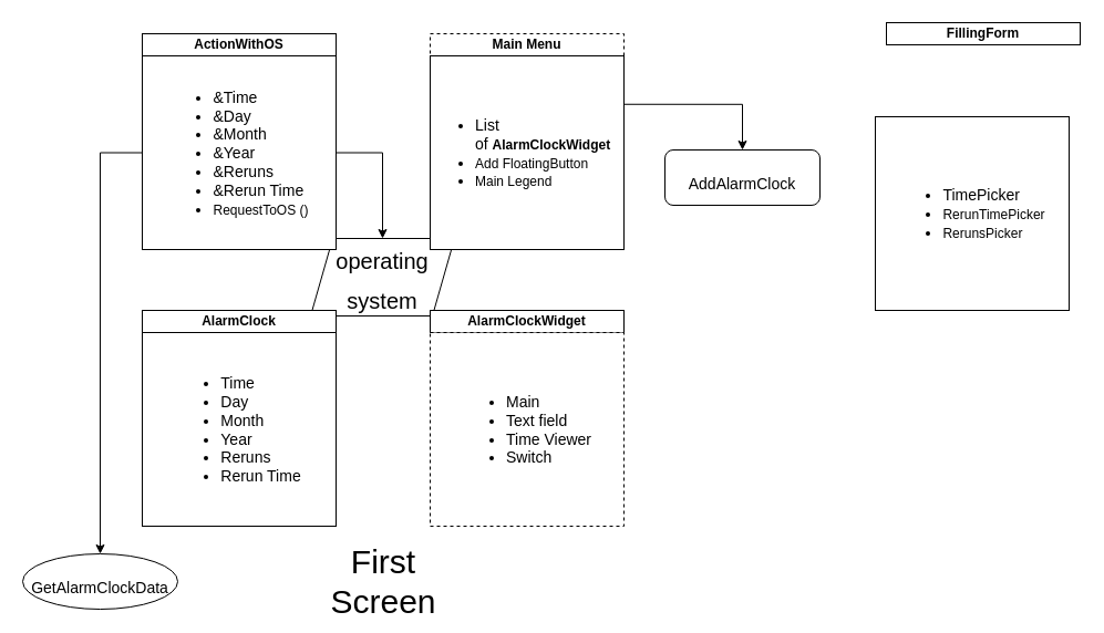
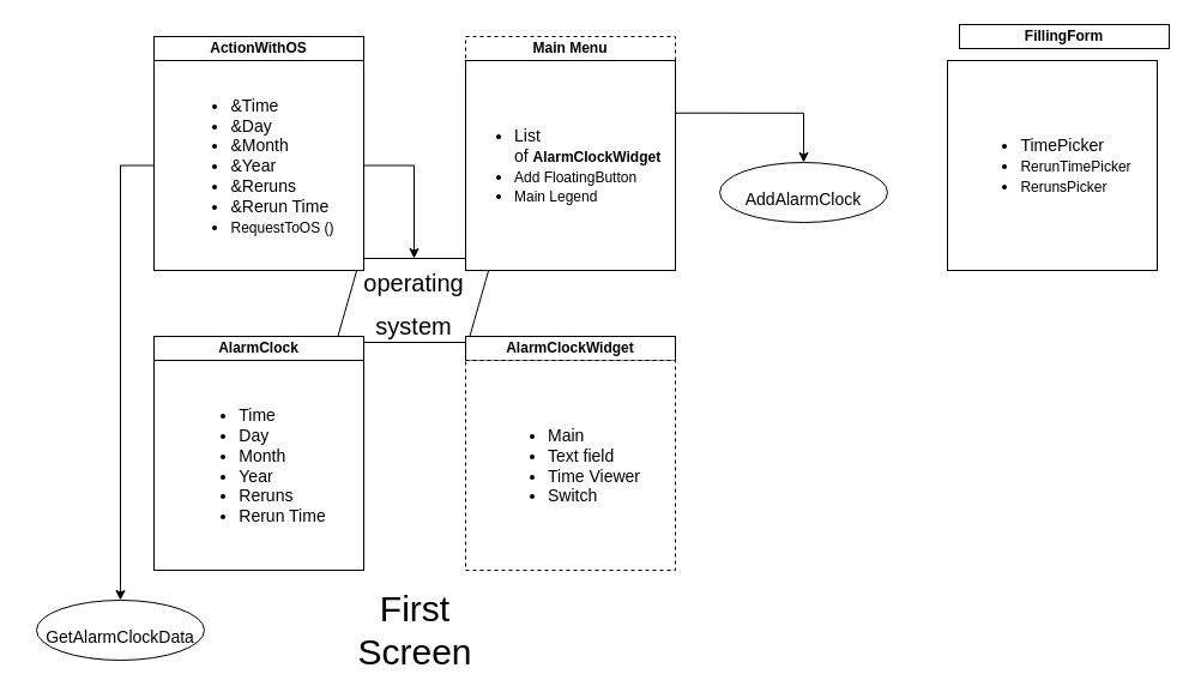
  <mxCell id="0" />
  <mxCell id="1" parent="0" />
  <mxCell id="2" value="&lt;font style=&quot;font-size: 20px&quot;&gt;operating&lt;br&gt;system&lt;br&gt;&lt;/font&gt;" style="shape=parallelogram;perimeter=parallelogramPerimeter;whiteSpace=wrap;html=1;fixedSize=1;fontSize=30;" vertex="1" parent="1"><mxGeometry x="280" y="215" width="130" height="70" as="geometry" /></mxCell>
  <mxCell id="3" value="&lt;b&gt;AlarmClock&lt;/b&gt;" style="rounded=0;whiteSpace=wrap;html=1;" vertex="1" parent="1"><mxGeometry x="128" y="280" width="175" height="20" as="geometry" /></mxCell>
  <mxCell id="4" value="&lt;div style=&quot;text-align: justify&quot;&gt;&lt;h1 style=&quot;text-align: justify ; font-size: 14px&quot;&gt;&lt;ul&gt;&lt;li&gt;&lt;span style=&quot;font-weight: normal&quot;&gt;Time&lt;/span&gt;&lt;/li&gt;&lt;li&gt;&lt;span style=&quot;font-weight: normal&quot;&gt;Day&lt;/span&gt;&lt;/li&gt;&lt;li&gt;&lt;span style=&quot;font-weight: normal&quot;&gt;Month&lt;/span&gt;&lt;/li&gt;&lt;li&gt;&lt;span style=&quot;font-weight: normal&quot;&gt;Year&lt;/span&gt;&lt;/li&gt;&lt;li&gt;&lt;span style=&quot;font-weight: normal&quot;&gt;Reruns&lt;br&gt;&lt;/span&gt;&lt;/li&gt;&lt;li&gt;&lt;span&gt;&lt;span style=&quot;font-weight: normal&quot;&gt;Rerun Time&lt;/span&gt;&lt;br&gt;&lt;/span&gt;&lt;/li&gt;&lt;/ul&gt;&lt;/h1&gt;&lt;/div&gt;&lt;div style=&quot;text-align: justify&quot;&gt;&lt;/div&gt;" style="whiteSpace=wrap;html=1;aspect=fixed;" vertex="1" parent="1"><mxGeometry x="128" y="300" width="175" height="175" as="geometry" /></mxCell>
  <mxCell id="5" value="&lt;b&gt;AlarmClockWidget&lt;/b&gt;" style="rounded=0;whiteSpace=wrap;html=1;" vertex="1" parent="1"><mxGeometry x="388" y="280" width="175" height="20" as="geometry" /></mxCell>
  <mxCell id="6" value="&lt;div style=&quot;text-align: justify&quot;&gt;&lt;h1 style=&quot;text-align: justify ; font-size: 14px&quot;&gt;&lt;ul&gt;&lt;li&gt;&lt;span style=&quot;font-weight: normal&quot;&gt;Main&lt;/span&gt;&lt;/li&gt;&lt;li&gt;&lt;span style=&quot;font-weight: normal&quot;&gt;Text field&lt;/span&gt;&lt;/li&gt;&lt;li&gt;&lt;span style=&quot;font-weight: normal&quot;&gt;Time Viewer&lt;/span&gt;&lt;/li&gt;&lt;li&gt;&lt;span style=&quot;font-weight: normal&quot;&gt;Switch&lt;/span&gt;&lt;/li&gt;&lt;/ul&gt;&lt;/h1&gt;&lt;/div&gt;&lt;div style=&quot;text-align: justify&quot;&gt;&lt;/div&gt;" style="whiteSpace=wrap;html=1;aspect=fixed;dashed=1;" vertex="1" parent="1"><mxGeometry x="388" y="300" width="175" height="175" as="geometry" /></mxCell>
  <mxCell id="7" value="&lt;b&gt;ActionWithOS&lt;/b&gt;" style="rounded=0;whiteSpace=wrap;html=1;" vertex="1" parent="1"><mxGeometry x="128" y="30" width="175" height="20" as="geometry" /></mxCell>
  <mxCell id="8" style="edgeStyle=orthogonalEdgeStyle;rounded=0;orthogonalLoop=1;jettySize=auto;html=1;exitX=1;exitY=0.5;exitDx=0;exitDy=0;entryX=0.5;entryY=0;entryDx=0;entryDy=0;fontSize=30;" edge="1" parent="1" source="10" target="2"><mxGeometry relative="1" as="geometry" /></mxCell>
  <mxCell id="9" style="edgeStyle=orthogonalEdgeStyle;rounded=0;orthogonalLoop=1;jettySize=auto;html=1;exitX=0;exitY=0.5;exitDx=0;exitDy=0;entryX=0.5;entryY=0;entryDx=0;entryDy=0;endArrow=classic;endFill=1;fontSize=30;" edge="1" parent="1" source="10" target="15"><mxGeometry relative="1" as="geometry" /></mxCell>
  <mxCell id="10" value="&lt;div style=&quot;text-align: justify&quot;&gt;&lt;h1 style=&quot;text-align: justify ; font-size: 14px&quot;&gt;&lt;ul&gt;&lt;li&gt;&lt;span style=&quot;font-weight: normal&quot;&gt;&amp;amp;Time&lt;/span&gt;&lt;/li&gt;&lt;li&gt;&lt;span style=&quot;font-weight: normal&quot;&gt;&amp;amp;Day&lt;/span&gt;&lt;/li&gt;&lt;li&gt;&lt;span style=&quot;font-weight: normal&quot;&gt;&amp;amp;Month&lt;/span&gt;&lt;/li&gt;&lt;li&gt;&lt;span style=&quot;font-weight: normal&quot;&gt;&amp;amp;Year&lt;/span&gt;&lt;/li&gt;&lt;li&gt;&lt;span style=&quot;font-weight: normal&quot;&gt;&amp;amp;Reruns&lt;br&gt;&lt;/span&gt;&lt;/li&gt;&lt;li&gt;&lt;span style=&quot;font-weight: normal&quot;&gt;&amp;amp;Rerun Time&lt;/span&gt;&lt;/li&gt;&lt;li style=&quot;text-align: center&quot;&gt;&lt;span style=&quot;font-size: 12px ; font-weight: 400&quot;&gt;RequestToOS ()&lt;/span&gt;&lt;br&gt;&lt;/li&gt;&lt;/ul&gt;&lt;/h1&gt;&lt;/div&gt;&lt;div style=&quot;text-align: justify&quot;&gt;&lt;/div&gt;" style="whiteSpace=wrap;html=1;aspect=fixed;" vertex="1" parent="1"><mxGeometry x="128" y="50" width="175" height="175" as="geometry" /></mxCell>
  <mxCell id="11" value="First Screen" style="text;html=1;strokeColor=none;fillColor=none;align=center;verticalAlign=middle;whiteSpace=wrap;rounded=0;fontSize=30;" vertex="1" parent="1"><mxGeometry x="325.5" y="515" width="40" height="20" as="geometry" /></mxCell>
  <mxCell id="12" value="&lt;b&gt;Main Menu&lt;/b&gt;" style="rounded=0;whiteSpace=wrap;html=1;dashed=1;" vertex="1" parent="1"><mxGeometry x="388" y="30" width="175" height="20" as="geometry" /></mxCell>
  <mxCell id="13" style="edgeStyle=orthogonalEdgeStyle;rounded=0;orthogonalLoop=1;jettySize=auto;html=1;exitX=1;exitY=0.25;exitDx=0;exitDy=0;entryX=0.5;entryY=0;entryDx=0;entryDy=0;endArrow=classic;endFill=1;fontSize=30;" edge="1" parent="1" source="14" target="16"><mxGeometry relative="1" as="geometry" /></mxCell>
  <mxCell id="14" value="&lt;div style=&quot;text-align: justify&quot;&gt;&lt;h1 style=&quot;text-align: justify ; font-size: 14px&quot;&gt;&lt;ul&gt;&lt;li&gt;&lt;span style=&quot;font-weight: 400&quot;&gt;List of&amp;nbsp;&lt;/span&gt;&lt;b style=&quot;font-size: 12px ; text-align: center&quot;&gt;AlarmClockWidget&lt;/b&gt;&lt;/li&gt;&lt;li&gt;&lt;span style=&quot;font-size: 12px ; text-align: center ; font-weight: normal&quot;&gt;Add FloatingButton&lt;/span&gt;&lt;/li&gt;&lt;li&gt;&lt;span style=&quot;font-size: 12px ; text-align: center ; font-weight: normal&quot;&gt;Main Legend&lt;/span&gt;&lt;/li&gt;&lt;/ul&gt;&lt;/h1&gt;&lt;/div&gt;&lt;div style=&quot;text-align: justify&quot;&gt;&lt;/div&gt;" style="whiteSpace=wrap;html=1;aspect=fixed;" vertex="1" parent="1"><mxGeometry x="388" y="50" width="175" height="175" as="geometry" /></mxCell>
- <mxCell id="15" value="&lt;font style=&quot;font-size: 14px&quot;&gt;GetAlarmClockData&lt;/font&gt;" style="ellipse;whiteSpace=wrap;html=1;fontSize=30;" vertex="1" parent="1"><mxGeometry x="20" y="500" width="140" height="50" as="geometry" /></mxCell>
- <mxCell id="16" value="&lt;font style=&quot;font-size: 14px&quot;&gt;AddAlarmClock&lt;/font&gt;" style="whiteSpace=wrap;html=1;fontSize=30;rounded=1;" vertex="1" parent="1"><mxGeometry x="600" y="135" width="140" height="50" as="geometry" /></mxCell>
+ <mxCell id="15" value="&lt;font style=&quot;font-size: 14px&quot;&gt;GetAlarmClockData&lt;/font&gt;" style="ellipse;whiteSpace=wrap;html=1;fontSize=30;" vertex="1" parent="1"><mxGeometry x="30" y="500" width="140" height="50" as="geometry" /></mxCell>
+ <mxCell id="16" value="&lt;font style=&quot;font-size: 14px&quot;&gt;AddAlarmClock&lt;/font&gt;" style="ellipse;whiteSpace=wrap;html=1;fontSize=30;" vertex="1" parent="1"><mxGeometry x="600" y="135" width="140" height="50" as="geometry" /></mxCell>
  <mxCell id="17" value="&lt;b&gt;FillingForm&lt;/b&gt;" style="rounded=0;whiteSpace=wrap;html=1;" vertex="1" parent="1"><mxGeometry x="800" y="20" width="175" height="20" as="geometry" /></mxCell>
- <mxCell id="18" value="&lt;div style=&quot;text-align: justify&quot;&gt;&lt;h1 style=&quot;text-align: justify ; font-size: 14px&quot;&gt;&lt;ul&gt;&lt;li&gt;&lt;span style=&quot;font-weight: 400&quot;&gt;TimePicker&lt;/span&gt;&lt;/li&gt;&lt;li&gt;&lt;span style=&quot;font-size: 12px ; text-align: center ; font-weight: normal&quot;&gt;RerunTimePicker&lt;/span&gt;&lt;/li&gt;&lt;li&gt;&lt;span style=&quot;font-size: 12px ; text-align: center ; font-weight: normal&quot;&gt;RerunsPicker&lt;/span&gt;&lt;/li&gt;&lt;/ul&gt;&lt;/h1&gt;&lt;/div&gt;&lt;div style=&quot;text-align: justify&quot;&gt;&lt;/div&gt;" style="whiteSpace=wrap;html=1;aspect=fixed;" vertex="1" parent="1"><mxGeometry x="790" y="105" width="175" height="175" as="geometry" /></mxCell>
+ <mxCell id="18" value="&lt;div style=&quot;text-align: justify&quot;&gt;&lt;h1 style=&quot;text-align: justify ; font-size: 14px&quot;&gt;&lt;ul&gt;&lt;li&gt;&lt;span style=&quot;font-weight: 400&quot;&gt;TimePicker&lt;/span&gt;&lt;/li&gt;&lt;li&gt;&lt;span style=&quot;font-size: 12px ; text-align: center ; font-weight: normal&quot;&gt;RerunTimePicker&lt;/span&gt;&lt;/li&gt;&lt;li&gt;&lt;span style=&quot;font-size: 12px ; text-align: center ; font-weight: normal&quot;&gt;RerunsPicker&lt;/span&gt;&lt;/li&gt;&lt;/ul&gt;&lt;/h1&gt;&lt;/div&gt;&lt;div style=&quot;text-align: justify&quot;&gt;&lt;/div&gt;" style="whiteSpace=wrap;html=1;aspect=fixed;" vertex="1" parent="1"><mxGeometry x="790" y="50" width="175" height="175" as="geometry" /></mxCell>
